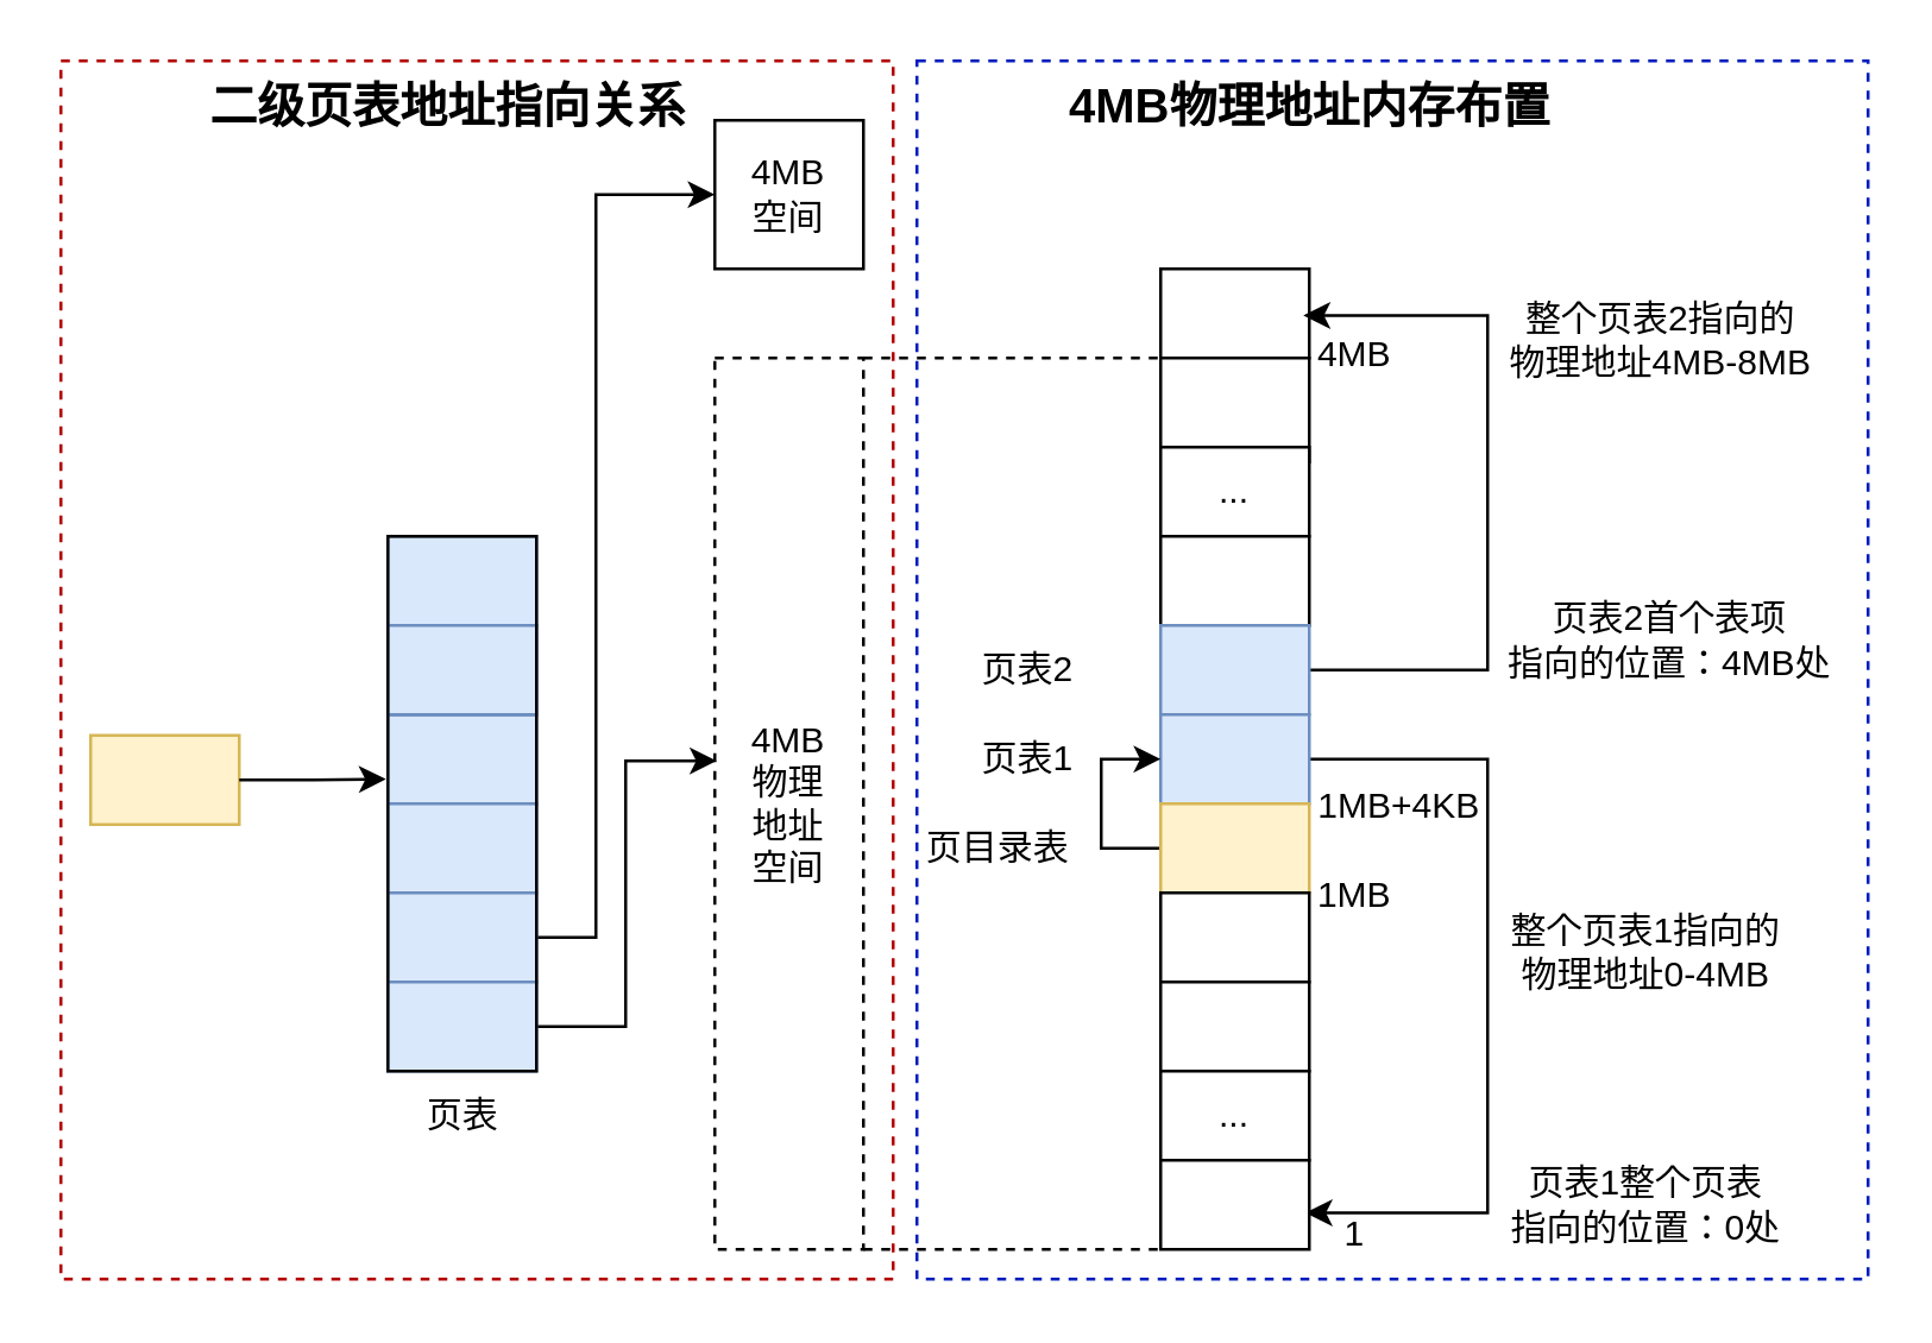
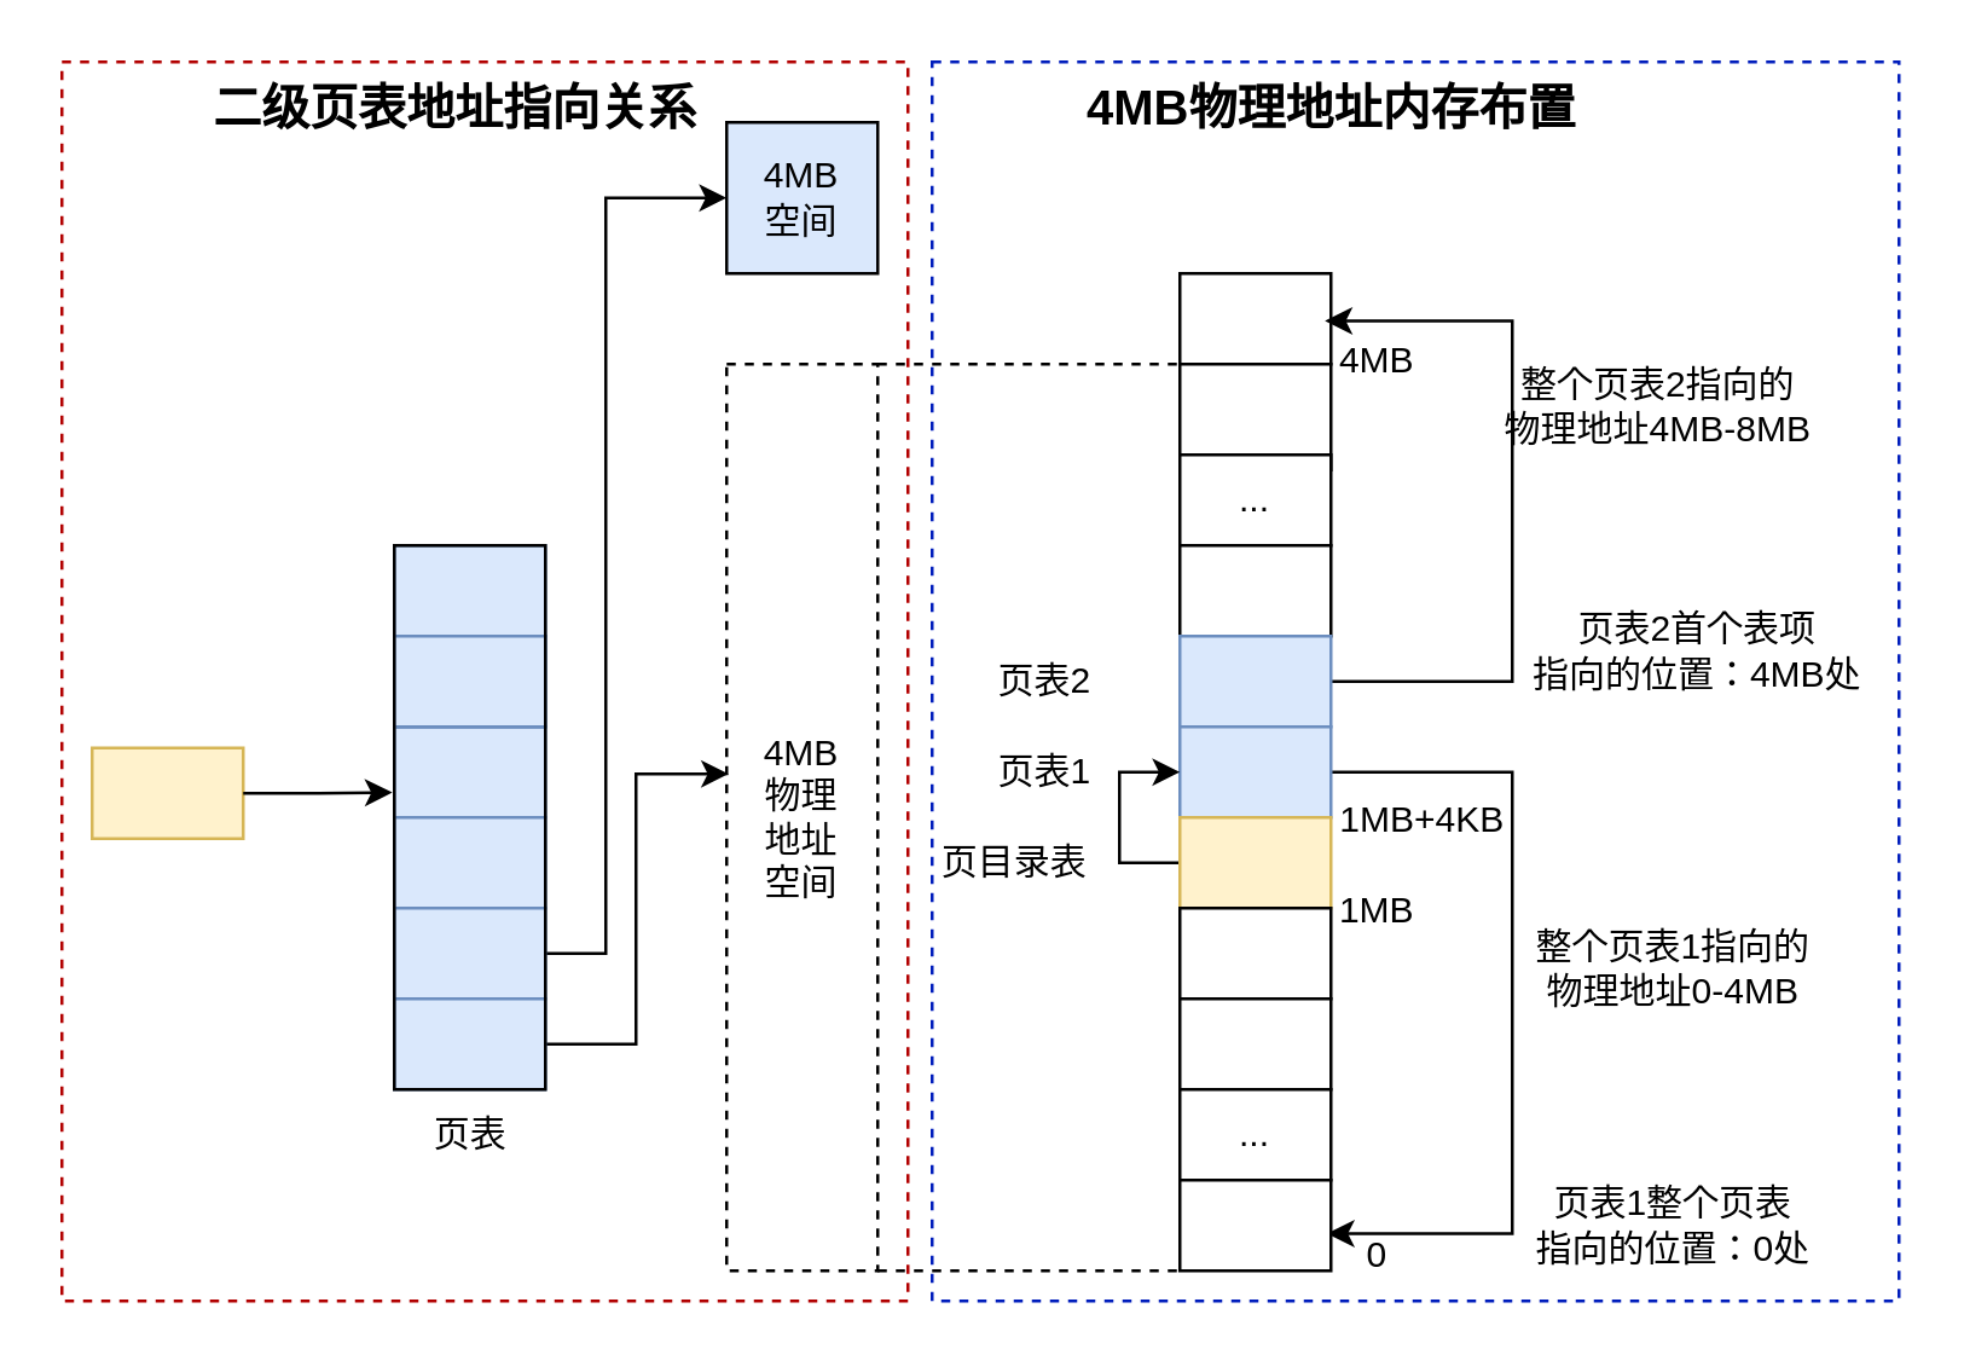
  <mxCell id="0" />
  <mxCell id="1" parent="0" />
  <mxCell id="2" value="" style="rounded=0;whiteSpace=wrap;html=1;" parent="1" vertex="1"><mxGeometry x="390" y="90" width="50" height="30" as="geometry" /></mxCell>
  <mxCell id="3" value="" style="rounded=0;whiteSpace=wrap;html=1;" parent="1" vertex="1"><mxGeometry x="390" y="120" width="50" height="35" as="geometry" /></mxCell>
  <mxCell id="4" value="..." style="rounded=0;whiteSpace=wrap;html=1;" parent="1" vertex="1"><mxGeometry x="390" y="150" width="50" height="30" as="geometry" /></mxCell>
  <mxCell id="5" value="" style="rounded=0;whiteSpace=wrap;html=1;" parent="1" vertex="1"><mxGeometry x="390" y="180" width="50" height="30" as="geometry" /></mxCell>
  <mxCell id="6" style="edgeStyle=elbowEdgeStyle;rounded=0;orthogonalLoop=1;jettySize=auto;html=1;entryX=0.16;entryY=0.056;entryDx=0;entryDy=0;entryPerimeter=0;" parent="1" source="7" target="21" edge="1"><mxGeometry relative="1" as="geometry"><mxPoint x="500" y="110" as="targetPoint" /><Array as="points"><mxPoint x="500" y="160" /></Array></mxGeometry></mxCell>
  <mxCell id="7" value="" style="rounded=0;whiteSpace=wrap;html=1;fillColor=#dae8fc;strokeColor=#6c8ebf;" parent="1" vertex="1"><mxGeometry x="390" y="210" width="50" height="30" as="geometry" /></mxCell>
  <mxCell id="8" style="edgeStyle=elbowEdgeStyle;rounded=0;orthogonalLoop=1;jettySize=auto;html=1;entryX=-0.044;entryY=0.256;entryDx=0;entryDy=0;entryPerimeter=0;" parent="1" source="9" target="17" edge="1"><mxGeometry relative="1" as="geometry"><mxPoint x="480" y="410" as="targetPoint" /><Array as="points"><mxPoint x="500" y="330" /></Array></mxGeometry></mxCell>
  <mxCell id="9" value="" style="rounded=0;whiteSpace=wrap;html=1;fillColor=#dae8fc;strokeColor=#6c8ebf;" parent="1" vertex="1"><mxGeometry x="390" y="240" width="50" height="30" as="geometry" /></mxCell>
  <mxCell id="10" style="edgeStyle=elbowEdgeStyle;rounded=0;orthogonalLoop=1;jettySize=auto;html=1;exitX=0;exitY=0.5;exitDx=0;exitDy=0;entryX=0;entryY=0.5;entryDx=0;entryDy=0;" parent="1" source="11" target="9" edge="1"><mxGeometry relative="1" as="geometry"><mxPoint x="370" y="250" as="targetPoint" /><Array as="points"><mxPoint x="370" y="270" /></Array></mxGeometry></mxCell>
  <mxCell id="11" value="" style="rounded=0;whiteSpace=wrap;html=1;fillColor=#fff2cc;strokeColor=#d6b656;" parent="1" vertex="1"><mxGeometry x="390" y="270" width="50" height="30" as="geometry" /></mxCell>
  <mxCell id="12" value="" style="rounded=0;whiteSpace=wrap;html=1;" parent="1" vertex="1"><mxGeometry x="390" y="300" width="50" height="30" as="geometry" /></mxCell>
  <mxCell id="13" value="" style="rounded=0;whiteSpace=wrap;html=1;" parent="1" vertex="1"><mxGeometry x="390" y="330" width="50" height="30" as="geometry" /></mxCell>
  <mxCell id="14" value="..." style="rounded=0;whiteSpace=wrap;html=1;" parent="1" vertex="1"><mxGeometry x="390" y="360" width="50" height="30" as="geometry" /></mxCell>
  <mxCell id="15" value="页目录表" style="text;html=1;align=center;verticalAlign=middle;resizable=0;points=[];autosize=1;strokeColor=none;fillColor=none;" parent="1" vertex="1"><mxGeometry x="300" y="270" width="70" height="30" as="geometry" /></mxCell>
  <mxCell id="16" value="" style="rounded=0;whiteSpace=wrap;html=1;" parent="1" vertex="1"><mxGeometry x="390" y="390" width="50" height="30" as="geometry" /></mxCell>
- <mxCell id="17" value="1" style="text;html=1;align=center;verticalAlign=middle;resizable=0;points=[];autosize=1;strokeColor=none;fillColor=none;" parent="1" vertex="1"><mxGeometry x="440" y="400" width="30" height="30" as="geometry" /></mxCell>
+ <mxCell id="17" value="0" style="text;html=1;align=center;verticalAlign=middle;resizable=0;points=[];autosize=1;strokeColor=none;fillColor=none;" parent="1" vertex="1"><mxGeometry x="440" y="400" width="30" height="30" as="geometry" /></mxCell>
  <mxCell id="18" value="1MB" style="text;html=1;align=center;verticalAlign=middle;resizable=0;points=[];autosize=1;strokeColor=none;fillColor=none;" parent="1" vertex="1"><mxGeometry x="430" y="286" width="50" height="30" as="geometry" /></mxCell>
  <mxCell id="19" value="页表1" style="text;html=1;align=center;verticalAlign=middle;resizable=0;points=[];autosize=1;strokeColor=none;fillColor=none;" parent="1" vertex="1"><mxGeometry x="320" y="240" width="50" height="30" as="geometry" /></mxCell>
  <mxCell id="20" value="1MB+4KB" style="text;html=1;align=center;verticalAlign=middle;resizable=0;points=[];autosize=1;strokeColor=none;fillColor=none;" parent="1" vertex="1"><mxGeometry x="430" y="256" width="80" height="30" as="geometry" /></mxCell>
  <mxCell id="21" value="4MB" style="text;html=1;align=center;verticalAlign=middle;resizable=0;points=[];autosize=1;strokeColor=none;fillColor=none;" parent="1" vertex="1"><mxGeometry x="430" y="104" width="50" height="30" as="geometry" /></mxCell>
  <mxCell id="22" value="页表2" style="text;html=1;align=center;verticalAlign=middle;resizable=0;points=[];autosize=1;strokeColor=none;fillColor=none;" parent="1" vertex="1"><mxGeometry x="320" y="210" width="50" height="30" as="geometry" /></mxCell>
  <mxCell id="23" value="整个页表1指向的&lt;div&gt;物理地址0-4MB&lt;/div&gt;" style="text;html=1;align=center;verticalAlign=middle;resizable=0;points=[];autosize=1;strokeColor=none;fillColor=none;" parent="1" vertex="1"><mxGeometry x="498" y="300" width="110" height="40" as="geometry" /></mxCell>
  <mxCell id="24" value="页表1整个页表&lt;div&gt;指向的位置：0处&lt;/div&gt;" style="text;html=1;align=center;verticalAlign=middle;resizable=0;points=[];autosize=1;strokeColor=none;fillColor=none;" parent="1" vertex="1"><mxGeometry x="498" y="385" width="110" height="40" as="geometry" /></mxCell>
  <mxCell id="25" value="页表2首个表项&lt;div&gt;指向的位置：4MB处&lt;/div&gt;" style="text;html=1;align=center;verticalAlign=middle;resizable=0;points=[];autosize=1;strokeColor=none;fillColor=none;" parent="1" vertex="1"><mxGeometry x="496" y="195" width="130" height="40" as="geometry" /></mxCell>
- <mxCell id="26" value="整个页表2指向的&lt;div&gt;物理地址4MB-8MB&lt;/div&gt;" style="text;html=1;align=center;verticalAlign=middle;resizable=0;points=[];autosize=1;strokeColor=none;fillColor=none;" parent="1" vertex="1"><mxGeometry x="498" y="94" width="120" height="40" as="geometry" /></mxCell>
+ <mxCell id="26" value="整个页表2指向的&lt;div&gt;物理地址4MB-8MB&lt;/div&gt;" style="text;html=1;align=center;verticalAlign=middle;resizable=0;points=[];autosize=1;strokeColor=none;fillColor=none;" parent="1" vertex="1"><mxGeometry x="488" y="114" width="120" height="40" as="geometry" /></mxCell>
  <mxCell id="27" value="4MB&lt;div&gt;物理&lt;/div&gt;&lt;div&gt;地址&lt;/div&gt;&lt;div&gt;空间&lt;/div&gt;" style="rounded=0;whiteSpace=wrap;html=1;fillColor=none;dashed=1;" parent="1" vertex="1"><mxGeometry x="240" y="120" width="50" height="300" as="geometry" /></mxCell>
  <mxCell id="28" value="" style="endArrow=none;dashed=1;html=1;rounded=0;exitX=1;exitY=0;exitDx=0;exitDy=0;entryX=0;entryY=0;entryDx=0;entryDy=0;" parent="1" source="27" target="3" edge="1"><mxGeometry width="50" height="50" relative="1" as="geometry"><mxPoint x="370" y="320" as="sourcePoint" /><mxPoint x="420" y="270" as="targetPoint" /></mxGeometry></mxCell>
  <mxCell id="29" value="" style="endArrow=none;dashed=1;html=1;rounded=0;exitX=1;exitY=1;exitDx=0;exitDy=0;entryX=0;entryY=1;entryDx=0;entryDy=0;" parent="1" source="27" target="16" edge="1"><mxGeometry width="50" height="50" relative="1" as="geometry"><mxPoint x="370" y="320" as="sourcePoint" /><mxPoint x="420" y="270" as="targetPoint" /></mxGeometry></mxCell>
  <mxCell id="30" value="" style="rounded=0;whiteSpace=wrap;html=1;fillColor=#dae8fc;strokeColor=#6c8ebf;" parent="1" vertex="1"><mxGeometry x="130" y="240" width="50" height="30" as="geometry" /></mxCell>
  <mxCell id="31" style="edgeStyle=orthogonalEdgeStyle;rounded=0;orthogonalLoop=1;jettySize=auto;html=1;entryX=0.013;entryY=0.452;entryDx=0;entryDy=0;entryPerimeter=0;exitX=1;exitY=0.5;exitDx=0;exitDy=0;" parent="1" source="39" target="27" edge="1"><mxGeometry relative="1" as="geometry" /></mxCell>
  <mxCell id="32" value="" style="rounded=0;whiteSpace=wrap;html=1;fillColor=#dae8fc;strokeColor=#6c8ebf;" parent="1" vertex="1"><mxGeometry x="130" y="210" width="50" height="30" as="geometry" /></mxCell>
  <mxCell id="33" value="页表" style="text;html=1;align=center;verticalAlign=middle;resizable=0;points=[];autosize=1;strokeColor=none;fillColor=none;" parent="1" vertex="1"><mxGeometry x="130" y="360" width="50" height="30" as="geometry" /></mxCell>
  <mxCell id="34" value="" style="rounded=0;whiteSpace=wrap;html=1;fillColor=#dae8fc;strokeColor=#6c8ebf;" parent="1" vertex="1"><mxGeometry x="130" y="270" width="50" height="30" as="geometry" /></mxCell>
  <mxCell id="35" style="edgeStyle=elbowEdgeStyle;rounded=0;orthogonalLoop=1;jettySize=auto;html=1;exitX=1;exitY=0.5;exitDx=0;exitDy=0;entryX=0;entryY=0.5;entryDx=0;entryDy=0;" parent="1" source="36" target="40" edge="1"><mxGeometry relative="1" as="geometry"><mxPoint x="200" y="80" as="targetPoint" /><Array as="points"><mxPoint x="200" y="190" /></Array></mxGeometry></mxCell>
  <mxCell id="36" value="" style="rounded=0;whiteSpace=wrap;html=1;fillColor=#dae8fc;strokeColor=#6c8ebf;" parent="1" vertex="1"><mxGeometry x="130" y="300" width="50" height="30" as="geometry" /></mxCell>
  <mxCell id="37" value="" style="rounded=0;whiteSpace=wrap;html=1;fillColor=#dae8fc;strokeColor=#6c8ebf;" parent="1" vertex="1"><mxGeometry x="130" y="180" width="50" height="30" as="geometry" /></mxCell>
  <mxCell id="38" value="" style="rounded=0;whiteSpace=wrap;html=1;fillColor=#dae8fc;strokeColor=#6c8ebf;" parent="1" vertex="1"><mxGeometry x="130" y="210" width="50" height="30" as="geometry" /></mxCell>
  <mxCell id="39" value="" style="rounded=0;whiteSpace=wrap;html=1;fillColor=#dae8fc;strokeColor=#6c8ebf;" parent="1" vertex="1"><mxGeometry x="130" y="330" width="50" height="30" as="geometry" /></mxCell>
- <mxCell id="40" value="4MB&lt;div&gt;空间&lt;/div&gt;" style="rounded=0;whiteSpace=wrap;html=1;" parent="1" vertex="1"><mxGeometry x="240" y="40" width="50" height="50" as="geometry" /></mxCell>
+ <mxCell id="40" value="4MB&lt;div&gt;空间&lt;/div&gt;" style="rounded=0;whiteSpace=wrap;html=1;fillColor=#dae8fc;" parent="1" vertex="1"><mxGeometry x="240" y="40" width="50" height="50" as="geometry" /></mxCell>
  <mxCell id="41" value="" style="rounded=0;whiteSpace=wrap;html=1;fillColor=none;perimeterSpacing=0;" parent="1" vertex="1"><mxGeometry x="130" y="180" width="50" height="180" as="geometry" /></mxCell>
  <mxCell id="42" value="" style="rounded=0;whiteSpace=wrap;html=1;fillColor=#fff2cc;strokeColor=#d6b656;" parent="1" vertex="1"><mxGeometry x="30" y="247" width="50" height="30" as="geometry" /></mxCell>
  <mxCell id="43" style="edgeStyle=orthogonalEdgeStyle;rounded=0;orthogonalLoop=1;jettySize=auto;html=1;entryX=-0.013;entryY=0.454;entryDx=0;entryDy=0;entryPerimeter=0;" parent="1" source="42" target="41" edge="1"><mxGeometry relative="1" as="geometry" /></mxCell>
  <mxCell id="44" value="" style="rounded=0;whiteSpace=wrap;html=1;fillColor=none;dashed=1;fontColor=#ffffff;strokeColor=#B20000;strokeWidth=1;" parent="1" vertex="1"><mxGeometry x="20" y="20" width="280" height="410" as="geometry" /></mxCell>
  <mxCell id="45" value="&lt;font style=&quot;font-size: 16px;&quot;&gt;&lt;b style=&quot;&quot;&gt;&lt;font style=&quot;font-size: 16px;&quot;&gt;二级页表&lt;/font&gt;&lt;/b&gt;&lt;b style=&quot;background-color: initial;&quot;&gt;地址指向&lt;/b&gt;&lt;b style=&quot;background-color: initial;&quot;&gt;关系&lt;/b&gt;&lt;/font&gt;" style="text;html=1;align=center;verticalAlign=middle;resizable=0;points=[];autosize=1;strokeColor=none;fillColor=none;" parent="1" vertex="1"><mxGeometry x="60" y="20" width="180" height="30" as="geometry" /></mxCell>
  <mxCell id="46" value="" style="rounded=0;whiteSpace=wrap;html=1;fillColor=none;dashed=1;fontColor=#ffffff;strokeColor=#001DBC;strokeWidth=1;" parent="1" vertex="1"><mxGeometry x="308" y="20" width="320" height="410" as="geometry" /></mxCell>
  <mxCell id="47" value="&lt;span style=&quot;font-size: 16px;&quot;&gt;&lt;b&gt;4MB物理地址内存布置&lt;/b&gt;&lt;/span&gt;" style="text;html=1;align=center;verticalAlign=middle;resizable=0;points=[];autosize=1;strokeColor=none;fillColor=none;" parent="1" vertex="1"><mxGeometry x="345" y="20" width="190" height="30" as="geometry" /></mxCell>
